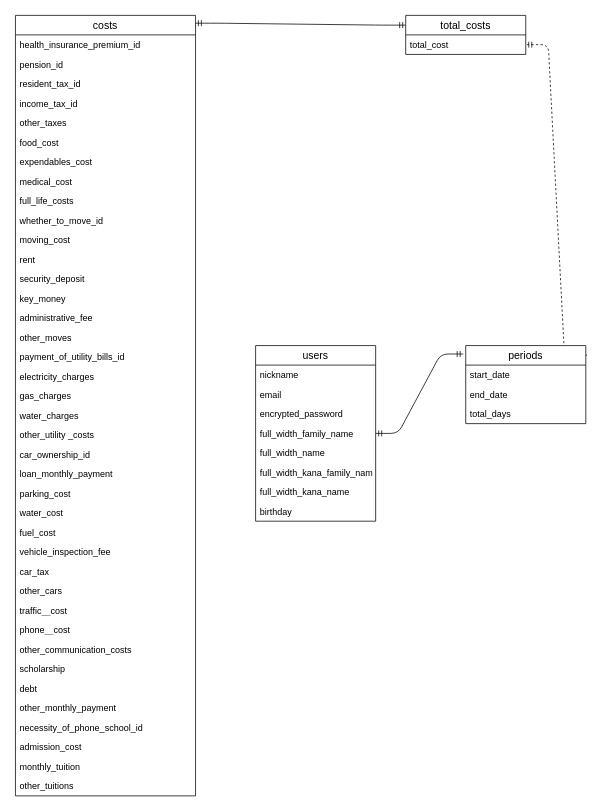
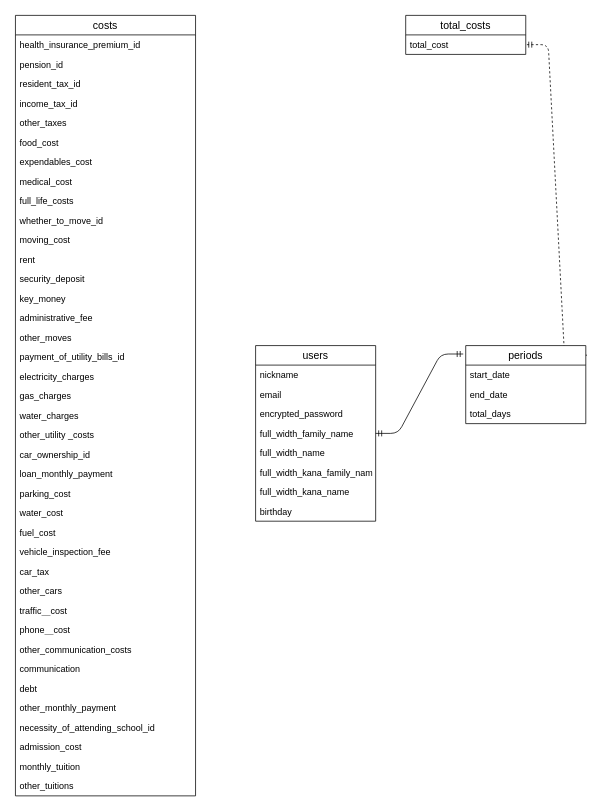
  <mxCell id="0" />
  <mxCell id="1" parent="0" />
- <mxCell id="2" value="" style="edgeStyle=entityRelationEdgeStyle;fontSize=12;html=1;endArrow=ERmandOne;startArrow=ERmandOne;entryX=0;entryY=0.25;entryDx=0;entryDy=0;exitX=0.999;exitY=0.01;exitDx=0;exitDy=0;exitPerimeter=0;" edge="1" parent="1" source="5" target="3"><mxGeometry width="100" height="100" relative="1" as="geometry"><mxPoint x="262" y="46" as="sourcePoint" /><mxPoint x="534" y="40.008" as="targetPoint" /></mxGeometry></mxCell>
  <mxCell id="3" value="total_costs" style="swimlane;fontStyle=0;childLayout=stackLayout;horizontal=1;startSize=26;horizontalStack=0;resizeParent=1;resizeParentMax=0;resizeLast=0;collapsible=1;marginBottom=0;align=center;fontSize=14;" vertex="1" parent="1"><mxGeometry x="540" y="20" width="160" height="52" as="geometry" /></mxCell>
  <mxCell id="4" value="total_cost" style="text;strokeColor=none;fillColor=none;spacingLeft=4;spacingRight=4;overflow=hidden;rotatable=0;points=[[0,0.5],[1,0.5]];portConstraint=eastwest;fontSize=12;" vertex="1" parent="3"><mxGeometry y="26" width="160" height="26" as="geometry" /></mxCell>
  <mxCell id="5" value="costs" style="swimlane;fontStyle=0;childLayout=stackLayout;horizontal=1;startSize=26;horizontalStack=0;resizeParent=1;resizeParentMax=0;resizeLast=0;collapsible=1;marginBottom=0;align=center;fontSize=14;" vertex="1" parent="1"><mxGeometry x="20" y="20" width="240" height="1040" as="geometry"><mxRectangle x="50" y="90" width="60" height="26" as="alternateBounds" /></mxGeometry></mxCell>
  <mxCell id="6" value="health_insurance_premium_id" style="text;strokeColor=none;fillColor=none;spacingLeft=4;spacingRight=4;overflow=hidden;rotatable=0;points=[[0,0.5],[1,0.5]];portConstraint=eastwest;fontSize=12;" vertex="1" parent="5"><mxGeometry y="26" width="240" height="26" as="geometry" /></mxCell>
  <mxCell id="7" value="pension_id" style="text;strokeColor=none;fillColor=none;spacingLeft=4;spacingRight=4;overflow=hidden;rotatable=0;points=[[0,0.5],[1,0.5]];portConstraint=eastwest;fontSize=12;" vertex="1" parent="5"><mxGeometry y="52" width="240" height="26" as="geometry" /></mxCell>
  <mxCell id="8" value="resident_tax_id" style="text;strokeColor=none;fillColor=none;spacingLeft=4;spacingRight=4;overflow=hidden;rotatable=0;points=[[0,0.5],[1,0.5]];portConstraint=eastwest;fontSize=12;" vertex="1" parent="5"><mxGeometry y="78" width="240" height="26" as="geometry" /></mxCell>
  <mxCell id="9" value="income_tax_id " style="text;strokeColor=none;fillColor=none;spacingLeft=4;spacingRight=4;overflow=hidden;rotatable=0;points=[[0,0.5],[1,0.5]];portConstraint=eastwest;fontSize=12;" vertex="1" parent="5"><mxGeometry y="104" width="240" height="26" as="geometry" /></mxCell>
  <mxCell id="10" value="other_taxes" style="text;strokeColor=none;fillColor=none;spacingLeft=4;spacingRight=4;overflow=hidden;rotatable=0;points=[[0,0.5],[1,0.5]];portConstraint=eastwest;fontSize=12;" vertex="1" parent="5"><mxGeometry y="130" width="240" height="26" as="geometry" /></mxCell>
  <mxCell id="11" value="food_cost" style="text;strokeColor=none;fillColor=none;spacingLeft=4;spacingRight=4;overflow=hidden;rotatable=0;points=[[0,0.5],[1,0.5]];portConstraint=eastwest;fontSize=12;" vertex="1" parent="5"><mxGeometry y="156" width="240" height="26" as="geometry" /></mxCell>
  <mxCell id="12" value="expendables_cost" style="text;strokeColor=none;fillColor=none;spacingLeft=4;spacingRight=4;overflow=hidden;rotatable=0;points=[[0,0.5],[1,0.5]];portConstraint=eastwest;fontSize=12;" vertex="1" parent="5"><mxGeometry y="182" width="240" height="26" as="geometry" /></mxCell>
  <mxCell id="13" value="medical_cost" style="text;strokeColor=none;fillColor=none;spacingLeft=4;spacingRight=4;overflow=hidden;rotatable=0;points=[[0,0.5],[1,0.5]];portConstraint=eastwest;fontSize=12;" vertex="1" parent="5"><mxGeometry y="208" width="240" height="26" as="geometry" /></mxCell>
  <mxCell id="14" value="full_life_costs" style="text;strokeColor=none;fillColor=none;spacingLeft=4;spacingRight=4;overflow=hidden;rotatable=0;points=[[0,0.5],[1,0.5]];portConstraint=eastwest;fontSize=12;" vertex="1" parent="5"><mxGeometry y="234" width="240" height="26" as="geometry" /></mxCell>
  <mxCell id="15" value="whether_to_move_id" style="text;strokeColor=none;fillColor=none;spacingLeft=4;spacingRight=4;overflow=hidden;rotatable=0;points=[[0,0.5],[1,0.5]];portConstraint=eastwest;fontSize=12;" vertex="1" parent="5"><mxGeometry y="260" width="240" height="26" as="geometry" /></mxCell>
  <mxCell id="16" value="moving_cost " style="text;strokeColor=none;fillColor=none;spacingLeft=4;spacingRight=4;overflow=hidden;rotatable=0;points=[[0,0.5],[1,0.5]];portConstraint=eastwest;fontSize=12;" vertex="1" parent="5"><mxGeometry y="286" width="240" height="26" as="geometry" /></mxCell>
  <mxCell id="17" value="rent" style="text;strokeColor=none;fillColor=none;spacingLeft=4;spacingRight=4;overflow=hidden;rotatable=0;points=[[0,0.5],[1,0.5]];portConstraint=eastwest;fontSize=12;" vertex="1" parent="5"><mxGeometry y="312" width="240" height="26" as="geometry" /></mxCell>
  <mxCell id="18" value="security_deposit" style="text;strokeColor=none;fillColor=none;spacingLeft=4;spacingRight=4;overflow=hidden;rotatable=0;points=[[0,0.5],[1,0.5]];portConstraint=eastwest;fontSize=12;" vertex="1" parent="5"><mxGeometry y="338" width="240" height="26" as="geometry" /></mxCell>
  <mxCell id="19" value="key_money" style="text;strokeColor=none;fillColor=none;spacingLeft=4;spacingRight=4;overflow=hidden;rotatable=0;points=[[0,0.5],[1,0.5]];portConstraint=eastwest;fontSize=12;" vertex="1" parent="5"><mxGeometry y="364" width="240" height="26" as="geometry" /></mxCell>
  <mxCell id="20" value="administrative_fee" style="text;strokeColor=none;fillColor=none;spacingLeft=4;spacingRight=4;overflow=hidden;rotatable=0;points=[[0,0.5],[1,0.5]];portConstraint=eastwest;fontSize=12;" vertex="1" parent="5"><mxGeometry y="390" width="240" height="26" as="geometry" /></mxCell>
  <mxCell id="21" value="other_moves" style="text;strokeColor=none;fillColor=none;spacingLeft=4;spacingRight=4;overflow=hidden;rotatable=0;points=[[0,0.5],[1,0.5]];portConstraint=eastwest;fontSize=12;" vertex="1" parent="5"><mxGeometry y="416" width="240" height="26" as="geometry" /></mxCell>
  <mxCell id="22" value="payment_of_utility_bills_id" style="text;strokeColor=none;fillColor=none;spacingLeft=4;spacingRight=4;overflow=hidden;rotatable=0;points=[[0,0.5],[1,0.5]];portConstraint=eastwest;fontSize=12;" vertex="1" parent="5"><mxGeometry y="442" width="240" height="26" as="geometry" /></mxCell>
  <mxCell id="23" value="electricity_charges " style="text;strokeColor=none;fillColor=none;spacingLeft=4;spacingRight=4;overflow=hidden;rotatable=0;points=[[0,0.5],[1,0.5]];portConstraint=eastwest;fontSize=12;" vertex="1" parent="5"><mxGeometry y="468" width="240" height="26" as="geometry" /></mxCell>
  <mxCell id="24" value="gas_charges" style="text;strokeColor=none;fillColor=none;spacingLeft=4;spacingRight=4;overflow=hidden;rotatable=0;points=[[0,0.5],[1,0.5]];portConstraint=eastwest;fontSize=12;" vertex="1" parent="5"><mxGeometry y="494" width="240" height="26" as="geometry" /></mxCell>
  <mxCell id="25" value="water_charges" style="text;strokeColor=none;fillColor=none;spacingLeft=4;spacingRight=4;overflow=hidden;rotatable=0;points=[[0,0.5],[1,0.5]];portConstraint=eastwest;fontSize=12;" vertex="1" parent="5"><mxGeometry y="520" width="240" height="26" as="geometry" /></mxCell>
  <mxCell id="26" value="other_utility _costs" style="text;strokeColor=none;fillColor=none;spacingLeft=4;spacingRight=4;overflow=hidden;rotatable=0;points=[[0,0.5],[1,0.5]];portConstraint=eastwest;fontSize=12;" vertex="1" parent="5"><mxGeometry y="546" width="240" height="26" as="geometry" /></mxCell>
  <mxCell id="27" value="car_ownership_id" style="text;strokeColor=none;fillColor=none;spacingLeft=4;spacingRight=4;overflow=hidden;rotatable=0;points=[[0,0.5],[1,0.5]];portConstraint=eastwest;fontSize=12;" vertex="1" parent="5"><mxGeometry y="572" width="240" height="26" as="geometry" /></mxCell>
  <mxCell id="28" value="loan_monthly_payment" style="text;strokeColor=none;fillColor=none;spacingLeft=4;spacingRight=4;overflow=hidden;rotatable=0;points=[[0,0.5],[1,0.5]];portConstraint=eastwest;fontSize=12;" vertex="1" parent="5"><mxGeometry y="598" width="240" height="26" as="geometry" /></mxCell>
  <mxCell id="29" value="parking_cost" style="text;strokeColor=none;fillColor=none;spacingLeft=4;spacingRight=4;overflow=hidden;rotatable=0;points=[[0,0.5],[1,0.5]];portConstraint=eastwest;fontSize=12;" vertex="1" parent="5"><mxGeometry y="624" width="240" height="26" as="geometry" /></mxCell>
  <mxCell id="30" value="water_cost  " style="text;strokeColor=none;fillColor=none;spacingLeft=4;spacingRight=4;overflow=hidden;rotatable=0;points=[[0,0.5],[1,0.5]];portConstraint=eastwest;fontSize=12;" vertex="1" parent="5"><mxGeometry y="650" width="240" height="26" as="geometry" /></mxCell>
  <mxCell id="31" value="fuel_cost" style="text;strokeColor=none;fillColor=none;spacingLeft=4;spacingRight=4;overflow=hidden;rotatable=0;points=[[0,0.5],[1,0.5]];portConstraint=eastwest;fontSize=12;" vertex="1" parent="5"><mxGeometry y="676" width="240" height="26" as="geometry" /></mxCell>
  <mxCell id="32" value="vehicle_inspection_fee" style="text;strokeColor=none;fillColor=none;spacingLeft=4;spacingRight=4;overflow=hidden;rotatable=0;points=[[0,0.5],[1,0.5]];portConstraint=eastwest;fontSize=12;" vertex="1" parent="5"><mxGeometry y="702" width="240" height="26" as="geometry" /></mxCell>
  <mxCell id="33" value="car_tax" style="text;strokeColor=none;fillColor=none;spacingLeft=4;spacingRight=4;overflow=hidden;rotatable=0;points=[[0,0.5],[1,0.5]];portConstraint=eastwest;fontSize=12;" vertex="1" parent="5"><mxGeometry y="728" width="240" height="26" as="geometry" /></mxCell>
  <mxCell id="34" value="other_cars" style="text;strokeColor=none;fillColor=none;spacingLeft=4;spacingRight=4;overflow=hidden;rotatable=0;points=[[0,0.5],[1,0.5]];portConstraint=eastwest;fontSize=12;" vertex="1" parent="5"><mxGeometry y="754" width="240" height="26" as="geometry" /></mxCell>
  <mxCell id="35" value="traffic＿cost" style="text;strokeColor=none;fillColor=none;spacingLeft=4;spacingRight=4;overflow=hidden;rotatable=0;points=[[0,0.5],[1,0.5]];portConstraint=eastwest;fontSize=12;" vertex="1" parent="5"><mxGeometry y="780" width="240" height="26" as="geometry" /></mxCell>
  <mxCell id="36" value="phone＿cost" style="text;strokeColor=none;fillColor=none;spacingLeft=4;spacingRight=4;overflow=hidden;rotatable=0;points=[[0,0.5],[1,0.5]];portConstraint=eastwest;fontSize=12;" vertex="1" parent="5"><mxGeometry y="806" width="240" height="26" as="geometry" /></mxCell>
  <mxCell id="37" value="other_communication_costs" style="text;strokeColor=none;fillColor=none;spacingLeft=4;spacingRight=4;overflow=hidden;rotatable=0;points=[[0,0.5],[1,0.5]];portConstraint=eastwest;fontSize=12;" vertex="1" parent="5"><mxGeometry y="832" width="240" height="26" as="geometry" /></mxCell>
- <mxCell id="38" value="scholarship" style="text;strokeColor=none;fillColor=none;spacingLeft=4;spacingRight=4;overflow=hidden;rotatable=0;points=[[0,0.5],[1,0.5]];portConstraint=eastwest;fontSize=12;" vertex="1" parent="5"><mxGeometry y="858" width="240" height="26" as="geometry" /></mxCell>
+ <mxCell id="38" value="communication" style="text;strokeColor=none;fillColor=none;spacingLeft=4;spacingRight=4;overflow=hidden;rotatable=0;points=[[0,0.5],[1,0.5]];portConstraint=eastwest;fontSize=12;" vertex="1" parent="5"><mxGeometry y="858" width="240" height="26" as="geometry" /></mxCell>
  <mxCell id="39" value="debt" style="text;strokeColor=none;fillColor=none;spacingLeft=4;spacingRight=4;overflow=hidden;rotatable=0;points=[[0,0.5],[1,0.5]];portConstraint=eastwest;fontSize=12;" vertex="1" parent="5"><mxGeometry y="884" width="240" height="26" as="geometry" /></mxCell>
  <mxCell id="40" value="other_monthly_payment" style="text;strokeColor=none;fillColor=none;spacingLeft=4;spacingRight=4;overflow=hidden;rotatable=0;points=[[0,0.5],[1,0.5]];portConstraint=eastwest;fontSize=12;" vertex="1" parent="5"><mxGeometry y="910" width="240" height="26" as="geometry" /></mxCell>
- <mxCell id="41" value="necessity_of_phone_school_id" style="text;strokeColor=none;fillColor=none;spacingLeft=4;spacingRight=4;overflow=hidden;rotatable=0;points=[[0,0.5],[1,0.5]];portConstraint=eastwest;fontSize=12;" vertex="1" parent="5"><mxGeometry y="936" width="240" height="26" as="geometry" /></mxCell>
+ <mxCell id="41" value="necessity_of_attending_school_id" style="text;strokeColor=none;fillColor=none;spacingLeft=4;spacingRight=4;overflow=hidden;rotatable=0;points=[[0,0.5],[1,0.5]];portConstraint=eastwest;fontSize=12;" vertex="1" parent="5"><mxGeometry y="936" width="240" height="26" as="geometry" /></mxCell>
  <mxCell id="42" value="admission_cost" style="text;strokeColor=none;fillColor=none;spacingLeft=4;spacingRight=4;overflow=hidden;rotatable=0;points=[[0,0.5],[1,0.5]];portConstraint=eastwest;fontSize=12;" vertex="1" parent="5"><mxGeometry y="962" width="240" height="26" as="geometry" /></mxCell>
  <mxCell id="43" value="monthly_tuition" style="text;strokeColor=none;fillColor=none;spacingLeft=4;spacingRight=4;overflow=hidden;rotatable=0;points=[[0,0.5],[1,0.5]];portConstraint=eastwest;fontSize=12;" vertex="1" parent="5"><mxGeometry y="988" width="240" height="26" as="geometry" /></mxCell>
  <mxCell id="44" value="other_tuitions" style="text;strokeColor=none;fillColor=none;spacingLeft=4;spacingRight=4;overflow=hidden;rotatable=0;points=[[0,0.5],[1,0.5]];portConstraint=eastwest;fontSize=12;" vertex="1" parent="5"><mxGeometry y="1014" width="240" height="26" as="geometry" /></mxCell>
  <mxCell id="45" value="" style="edgeStyle=entityRelationEdgeStyle;fontSize=12;html=1;endArrow=ERmandOne;startArrow=ERmandOne;exitX=1.01;exitY=0.123;exitDx=0;exitDy=0;exitPerimeter=0;dashed=1;" edge="1" parent="1" source="47" target="4"><mxGeometry width="100" height="100" relative="1" as="geometry"><mxPoint x="620" y="170" as="sourcePoint" /><mxPoint x="628" y="72" as="targetPoint" /></mxGeometry></mxCell>
  <mxCell id="46" value="" style="edgeStyle=entityRelationEdgeStyle;fontSize=12;html=1;endArrow=ERmandOne;startArrow=ERmandOne;entryX=-0.021;entryY=0.108;entryDx=0;entryDy=0;entryPerimeter=0;" edge="1" parent="1" source="51" target="47"><mxGeometry width="100" height="100" relative="1" as="geometry"><mxPoint x="702.48" y="395.992" as="sourcePoint" /><mxPoint x="540" y="270" as="targetPoint" /></mxGeometry></mxCell>
  <mxCell id="47" value="periods" style="swimlane;fontStyle=0;childLayout=stackLayout;horizontal=1;startSize=26;horizontalStack=0;resizeParent=1;resizeParentMax=0;resizeLast=0;collapsible=1;marginBottom=0;align=center;fontSize=14;" vertex="1" parent="1"><mxGeometry x="620" y="460" width="160" height="104" as="geometry" /></mxCell>
  <mxCell id="48" value="start_date" style="text;strokeColor=none;fillColor=none;spacingLeft=4;spacingRight=4;overflow=hidden;rotatable=0;points=[[0,0.5],[1,0.5]];portConstraint=eastwest;fontSize=12;" vertex="1" parent="47"><mxGeometry y="26" width="160" height="26" as="geometry" /></mxCell>
  <mxCell id="49" value="end_date" style="text;strokeColor=none;fillColor=none;spacingLeft=4;spacingRight=4;overflow=hidden;rotatable=0;points=[[0,0.5],[1,0.5]];portConstraint=eastwest;fontSize=12;" vertex="1" parent="47"><mxGeometry y="52" width="160" height="26" as="geometry" /></mxCell>
  <mxCell id="50" value="total_days" style="text;strokeColor=none;fillColor=none;spacingLeft=4;spacingRight=4;overflow=hidden;rotatable=0;points=[[0,0.5],[1,0.5]];portConstraint=eastwest;fontSize=12;" vertex="1" parent="47"><mxGeometry y="78" width="160" height="26" as="geometry" /></mxCell>
  <mxCell id="51" value="users" style="swimlane;fontStyle=0;childLayout=stackLayout;horizontal=1;startSize=26;horizontalStack=0;resizeParent=1;resizeParentMax=0;resizeLast=0;collapsible=1;marginBottom=0;align=center;fontSize=14;" vertex="1" parent="1"><mxGeometry x="340" y="460" width="160" height="234" as="geometry" /></mxCell>
  <mxCell id="52" value="nickname  " style="text;strokeColor=none;fillColor=none;spacingLeft=4;spacingRight=4;overflow=hidden;rotatable=0;points=[[0,0.5],[1,0.5]];portConstraint=eastwest;fontSize=12;" vertex="1" parent="51"><mxGeometry y="26" width="160" height="26" as="geometry" /></mxCell>
  <mxCell id="53" value="email" style="text;strokeColor=none;fillColor=none;spacingLeft=4;spacingRight=4;overflow=hidden;rotatable=0;points=[[0,0.5],[1,0.5]];portConstraint=eastwest;fontSize=12;" vertex="1" parent="51"><mxGeometry y="52" width="160" height="26" as="geometry" /></mxCell>
  <mxCell id="54" value="encrypted_password" style="text;strokeColor=none;fillColor=none;spacingLeft=4;spacingRight=4;overflow=hidden;rotatable=0;points=[[0,0.5],[1,0.5]];portConstraint=eastwest;fontSize=12;" vertex="1" parent="51"><mxGeometry y="78" width="160" height="26" as="geometry" /></mxCell>
  <mxCell id="55" value="full_width_family_name" style="text;strokeColor=none;fillColor=none;spacingLeft=4;spacingRight=4;overflow=hidden;rotatable=0;points=[[0,0.5],[1,0.5]];portConstraint=eastwest;fontSize=12;" vertex="1" parent="51"><mxGeometry y="104" width="160" height="26" as="geometry" /></mxCell>
  <mxCell id="56" value="full_width_name" style="text;strokeColor=none;fillColor=none;spacingLeft=4;spacingRight=4;overflow=hidden;rotatable=0;points=[[0,0.5],[1,0.5]];portConstraint=eastwest;fontSize=12;" vertex="1" parent="51"><mxGeometry y="130" width="160" height="26" as="geometry" /></mxCell>
  <mxCell id="57" value="full_width_kana_family_name" style="text;strokeColor=none;fillColor=none;spacingLeft=4;spacingRight=4;overflow=hidden;rotatable=0;points=[[0,0.5],[1,0.5]];portConstraint=eastwest;fontSize=12;" vertex="1" parent="51"><mxGeometry y="156" width="160" height="26" as="geometry" /></mxCell>
  <mxCell id="58" value="full_width_kana_name" style="text;strokeColor=none;fillColor=none;spacingLeft=4;spacingRight=4;overflow=hidden;rotatable=0;points=[[0,0.5],[1,0.5]];portConstraint=eastwest;fontSize=12;" vertex="1" parent="51"><mxGeometry y="182" width="160" height="26" as="geometry" /></mxCell>
  <mxCell id="59" value="birthday" style="text;strokeColor=none;fillColor=none;spacingLeft=4;spacingRight=4;overflow=hidden;rotatable=0;points=[[0,0.5],[1,0.5]];portConstraint=eastwest;fontSize=12;" vertex="1" parent="51"><mxGeometry y="208" width="160" height="26" as="geometry" /></mxCell>
